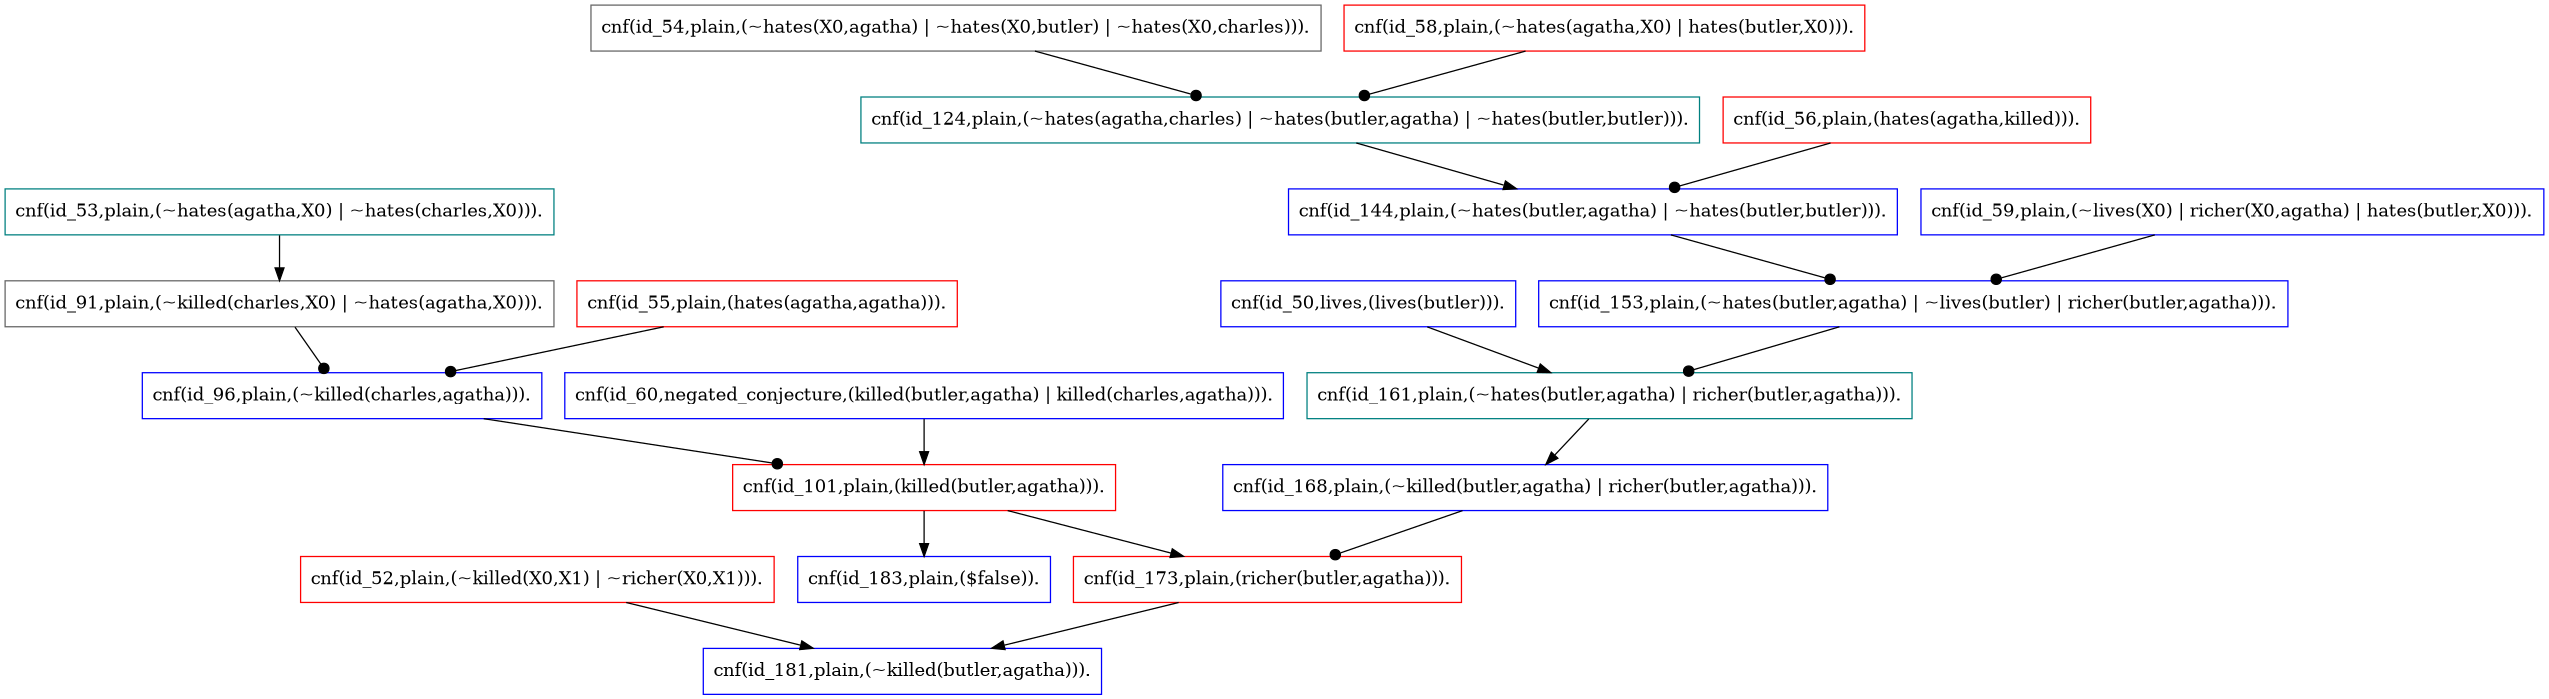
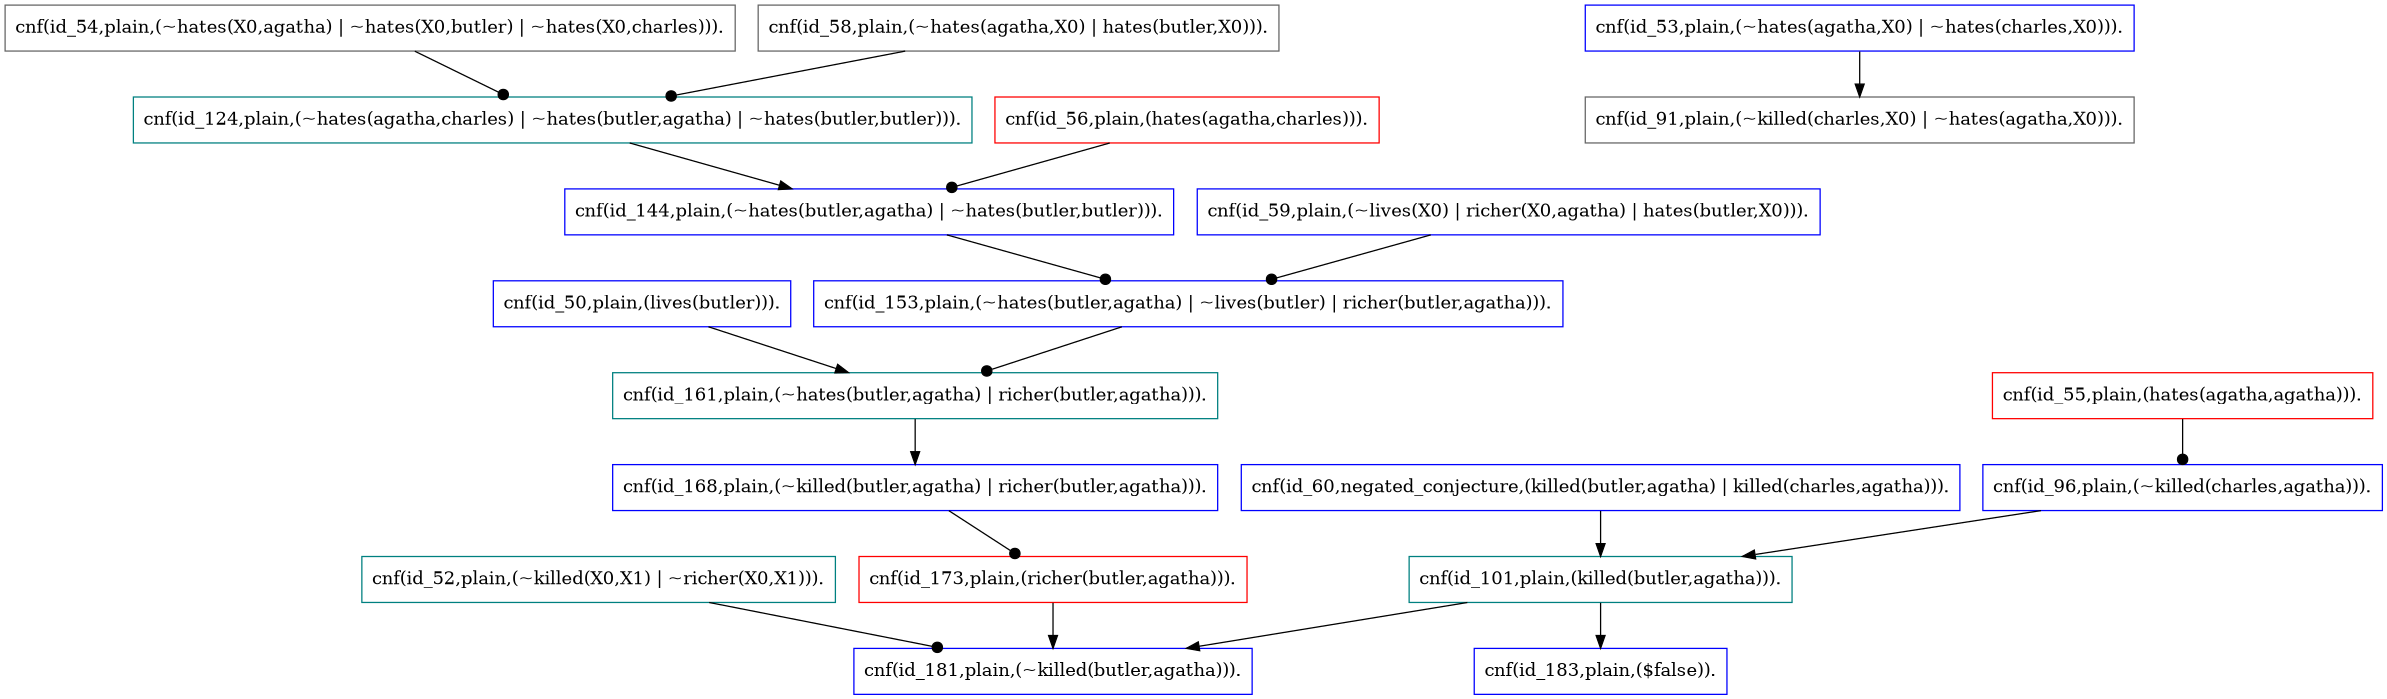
  digraph {
    node [color=blue shape=box]
    edge [arrowhead=dot]
    "cnf(id_161,plain,(~hates(butler,agatha) | richer(butler,agatha)))." [color=teal]
-   "cnf(id_50,plain,(lives(butler)))." [label="cnf(id_50,lives,(lives(butler)))."]
+   "cnf(id_50,plain,(lives(butler)))."
    "cnf(id_168,plain,(~killed(butler,agatha) | richer(butler,agatha)))."
-   "cnf(id_52,plain,(~killed(X0,X1) | ~richer(X0,X1)))." [color=red]
+   "cnf(id_52,plain,(~killed(X0,X1) | ~richer(X0,X1)))." [color=teal]
    "cnf(id_181,plain,(~killed(butler,agatha)))."
    "cnf(id_91,plain,(~killed(charles,X0) | ~hates(agatha,X0)))." [color=gray40]
-   "cnf(id_53,plain,(~hates(agatha,X0) | ~hates(charles,X0)))." [color=teal]
+   "cnf(id_53,plain,(~hates(agatha,X0) | ~hates(charles,X0)))."
    "cnf(id_96,plain,(~killed(charles,agatha)))."
    "cnf(id_54,plain,(~hates(X0,agatha) | ~hates(X0,butler) | ~hates(X0,charles)))." [color=gray40]
    "cnf(id_124,plain,(~hates(agatha,charles) | ~hates(butler,agatha) | ~hates(butler,butler)))." [color=teal]
    "cnf(id_144,plain,(~hates(butler,agatha) | ~hates(butler,butler)))."
    "cnf(id_55,plain,(hates(agatha,agatha)))." [color=red]
-   "cnf(id_101,plain,(killed(butler,agatha)))." [color=red]
-   "cnf(id_56,plain,(hates(agatha,charles)))." [color=red label="cnf(id_56,plain,(hates(agatha,killed)))."]
+   "cnf(id_101,plain,(killed(butler,agatha)))." [color=teal]
+   "cnf(id_56,plain,(hates(agatha,charles)))." [color=red]
    "cnf(id_153,plain,(~hates(butler,agatha) | ~lives(butler) | richer(butler,agatha)))."
    "cnf(id_173,plain,(richer(butler,agatha)))." [color=red]
-   "cnf(id_58,plain,(~hates(agatha,X0) | hates(butler,X0)))." [color=red]
+   "cnf(id_58,plain,(~hates(agatha,X0) | hates(butler,X0)))." [color=gray40]
    "cnf(id_59,plain,(~lives(X0) | richer(X0,agatha) | hates(butler,X0)))."
    "cnf(id_60,negated_conjecture,(killed(butler,agatha) | killed(charles,agatha)))."
    "cnf(id_183,plain,($false))."
    "cnf(id_161,plain,(~hates(butler,agatha) | richer(butler,agatha)))." -> "cnf(id_168,plain,(~killed(butler,agatha) | richer(butler,agatha)))." [arrowhead=normal]
    "cnf(id_50,plain,(lives(butler)))." -> "cnf(id_161,plain,(~hates(butler,agatha) | richer(butler,agatha)))." [arrowhead=normal]
    "cnf(id_168,plain,(~killed(butler,agatha) | richer(butler,agatha)))." -> "cnf(id_173,plain,(richer(butler,agatha)))."
-   "cnf(id_52,plain,(~killed(X0,X1) | ~richer(X0,X1)))." -> "cnf(id_181,plain,(~killed(butler,agatha)))." [arrowhead=normal]
-   "cnf(id_91,plain,(~killed(charles,X0) | ~hates(agatha,X0)))." -> "cnf(id_96,plain,(~killed(charles,agatha)))."
+   "cnf(id_52,plain,(~killed(X0,X1) | ~richer(X0,X1)))." -> "cnf(id_181,plain,(~killed(butler,agatha)))."
    "cnf(id_53,plain,(~hates(agatha,X0) | ~hates(charles,X0)))." -> "cnf(id_91,plain,(~killed(charles,X0) | ~hates(agatha,X0)))." [arrowhead=normal]
-   "cnf(id_96,plain,(~killed(charles,agatha)))." -> "cnf(id_101,plain,(killed(butler,agatha)))."
+   "cnf(id_96,plain,(~killed(charles,agatha)))." -> "cnf(id_101,plain,(killed(butler,agatha)))." [arrowhead=normal]
    "cnf(id_54,plain,(~hates(X0,agatha) | ~hates(X0,butler) | ~hates(X0,charles)))." -> "cnf(id_124,plain,(~hates(agatha,charles) | ~hates(butler,agatha) | ~hates(butler,butler)))."
    "cnf(id_124,plain,(~hates(agatha,charles) | ~hates(butler,agatha) | ~hates(butler,butler)))." -> "cnf(id_144,plain,(~hates(butler,agatha) | ~hates(butler,butler)))." [arrowhead=normal]
    "cnf(id_144,plain,(~hates(butler,agatha) | ~hates(butler,butler)))." -> "cnf(id_153,plain,(~hates(butler,agatha) | ~lives(butler) | richer(butler,agatha)))."
    "cnf(id_55,plain,(hates(agatha,agatha)))." -> "cnf(id_96,plain,(~killed(charles,agatha)))."
-   "cnf(id_101,plain,(killed(butler,agatha)))." -> "cnf(id_173,plain,(richer(butler,agatha)))." [arrowhead=normal]
+   "cnf(id_101,plain,(killed(butler,agatha)))." -> "cnf(id_181,plain,(~killed(butler,agatha)))." [arrowhead=normal]
    "cnf(id_101,plain,(killed(butler,agatha)))." -> "cnf(id_183,plain,($false))." [arrowhead=normal]
    "cnf(id_56,plain,(hates(agatha,charles)))." -> "cnf(id_144,plain,(~hates(butler,agatha) | ~hates(butler,butler)))."
    "cnf(id_153,plain,(~hates(butler,agatha) | ~lives(butler) | richer(butler,agatha)))." -> "cnf(id_161,plain,(~hates(butler,agatha) | richer(butler,agatha)))."
    "cnf(id_173,plain,(richer(butler,agatha)))." -> "cnf(id_181,plain,(~killed(butler,agatha)))." [arrowhead=normal]
    "cnf(id_58,plain,(~hates(agatha,X0) | hates(butler,X0)))." -> "cnf(id_124,plain,(~hates(agatha,charles) | ~hates(butler,agatha) | ~hates(butler,butler)))."
    "cnf(id_59,plain,(~lives(X0) | richer(X0,agatha) | hates(butler,X0)))." -> "cnf(id_153,plain,(~hates(butler,agatha) | ~lives(butler) | richer(butler,agatha)))."
    "cnf(id_60,negated_conjecture,(killed(butler,agatha) | killed(charles,agatha)))." -> "cnf(id_101,plain,(killed(butler,agatha)))." [arrowhead=normal]
  }
